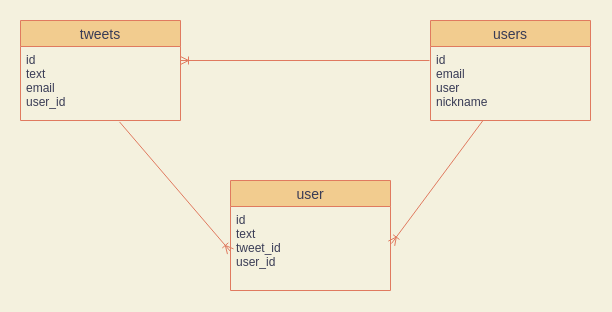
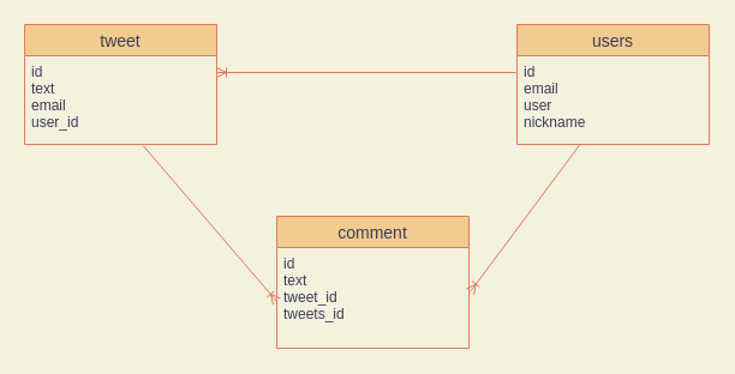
  <mxCell id="0" />
  <mxCell id="1" parent="0" />
  <mxCell id="2" value="users" style="swimlane;fontStyle=0;childLayout=stackLayout;horizontal=1;startSize=26;horizontalStack=0;resizeParent=1;resizeParentMax=0;resizeLast=0;collapsible=1;marginBottom=0;align=center;fontSize=14;fillColor=#F2CC8F;strokeColor=#E07A5F;fontColor=#393C56;" parent="1" vertex="1"><mxGeometry x="430" y="20" width="160" height="100" as="geometry" /></mxCell>
  <mxCell id="3" value="id&#10;email&#10;user&#10;nickname&#10;" style="text;strokeColor=none;fillColor=none;spacingLeft=4;spacingRight=4;overflow=hidden;rotatable=0;points=[[0,0.5],[1,0.5]];portConstraint=eastwest;fontSize=12;fontColor=#393C56;" parent="2" vertex="1"><mxGeometry y="26" width="160" height="74" as="geometry" /></mxCell>
- <mxCell id="4" value="tweets" style="swimlane;fontStyle=0;childLayout=stackLayout;horizontal=1;startSize=26;horizontalStack=0;resizeParent=1;resizeParentMax=0;resizeLast=0;collapsible=1;marginBottom=0;align=center;fontSize=14;fillColor=#F2CC8F;strokeColor=#E07A5F;fontColor=#393C56;" parent="1" vertex="1"><mxGeometry x="20" y="20" width="160" height="100" as="geometry" /></mxCell>
+ <mxCell id="4" value="tweet" style="swimlane;fontStyle=0;childLayout=stackLayout;horizontal=1;startSize=26;horizontalStack=0;resizeParent=1;resizeParentMax=0;resizeLast=0;collapsible=1;marginBottom=0;align=center;fontSize=14;fillColor=#F2CC8F;strokeColor=#E07A5F;fontColor=#393C56;" parent="1" vertex="1"><mxGeometry x="20" y="20" width="160" height="100" as="geometry" /></mxCell>
  <mxCell id="5" value="id&#10;text&#10;email&#10;user_id" style="text;strokeColor=none;fillColor=none;spacingLeft=4;spacingRight=4;overflow=hidden;rotatable=0;points=[[0,0.5],[1,0.5]];portConstraint=eastwest;fontSize=12;fontColor=#393C56;" parent="4" vertex="1"><mxGeometry y="26" width="160" height="74" as="geometry" /></mxCell>
- <mxCell id="6" value="user" style="swimlane;fontStyle=0;childLayout=stackLayout;horizontal=1;startSize=26;horizontalStack=0;resizeParent=1;resizeParentMax=0;resizeLast=0;collapsible=1;marginBottom=0;align=center;fontSize=14;fillColor=#F2CC8F;strokeColor=#E07A5F;fontColor=#393C56;" parent="1" vertex="1"><mxGeometry x="230" y="180" width="160" height="110" as="geometry" /></mxCell>
- <mxCell id="7" value="id&#10;text&#10;tweet_id&#10;user_id" style="text;strokeColor=none;fillColor=none;spacingLeft=4;spacingRight=4;overflow=hidden;rotatable=0;points=[[0,0.5],[1,0.5]];portConstraint=eastwest;fontSize=12;fontColor=#393C56;" parent="6" vertex="1"><mxGeometry y="26" width="160" height="84" as="geometry" /></mxCell>
+ <mxCell id="6" value="comment" style="swimlane;fontStyle=0;childLayout=stackLayout;horizontal=1;startSize=26;horizontalStack=0;resizeParent=1;resizeParentMax=0;resizeLast=0;collapsible=1;marginBottom=0;align=center;fontSize=14;fillColor=#F2CC8F;strokeColor=#E07A5F;fontColor=#393C56;" parent="1" vertex="1"><mxGeometry x="230" y="180" width="160" height="110" as="geometry" /></mxCell>
+ <mxCell id="7" value="id&#10;text&#10;tweet_id&#10;tweets_id" style="text;strokeColor=none;fillColor=none;spacingLeft=4;spacingRight=4;overflow=hidden;rotatable=0;points=[[0,0.5],[1,0.5]];portConstraint=eastwest;fontSize=12;fontColor=#393C56;" parent="6" vertex="1"><mxGeometry y="26" width="160" height="84" as="geometry" /></mxCell>
  <mxCell id="8" value="" style="fontSize=12;html=1;endArrow=ERoneToMany;strokeColor=#E07A5F;fillColor=#F2CC8F;entryX=0;entryY=0.5;entryDx=0;entryDy=0;exitX=0.619;exitY=1.019;exitDx=0;exitDy=0;exitPerimeter=0;elbow=vertical;" parent="1" source="5" edge="1"><mxGeometry width="100" height="100" relative="1" as="geometry"><mxPoint x="190" y="200" as="sourcePoint" /><mxPoint x="230" y="251" as="targetPoint" /></mxGeometry></mxCell>
  <mxCell id="9" value="" style="fontSize=12;html=1;endArrow=ERoneToMany;strokeColor=#E07A5F;fillColor=#F2CC8F;entryX=1.003;entryY=0.04;entryDx=0;entryDy=0;entryPerimeter=0;" parent="1" edge="1"><mxGeometry width="100" height="100" relative="1" as="geometry"><mxPoint x="429" y="60" as="sourcePoint" /><mxPoint x="180" y="60" as="targetPoint" /></mxGeometry></mxCell>
  <mxCell id="10" value="" style="fontSize=12;html=1;endArrow=ERoneToMany;strokeColor=#E07A5F;fillColor=#F2CC8F;" parent="1" source="3" edge="1"><mxGeometry width="100" height="100" relative="1" as="geometry"><mxPoint x="190" y="200" as="sourcePoint" /><mxPoint x="391" y="243" as="targetPoint" /></mxGeometry></mxCell>
